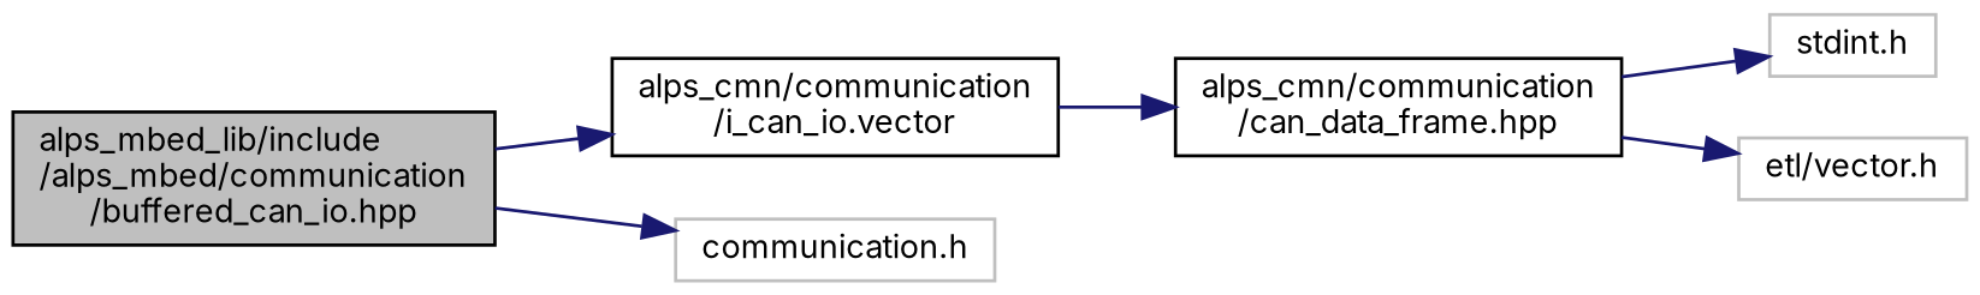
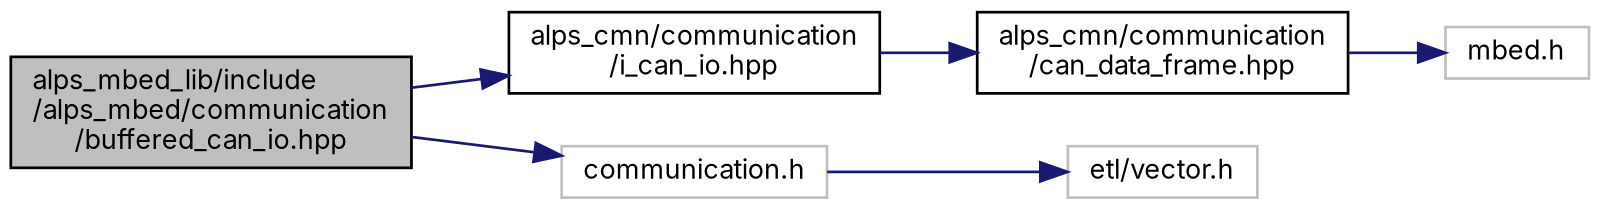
  digraph {
    fontname=Inter
    rankdir=LR
    node [color=black fillcolor=white fontname=Inter fontsize=10 shape=record style=filled]
    edge [color=midnightblue fontname=Inter fontsize=10 labelfontname=Helvetica labelfontsize=10 style=solid]
    n1 [fillcolor=grey75 fontcolor=black height=0.2 label="alps_mbed_lib/include\l/alps_mbed/communication\l/buffered_can_io.hpp" width=0.4]
-   n2 [height=0.2 label="alps_cmn/communication\l/i_can_io.vector" width=0.4]
+   n2 [height=0.2 label="alps_cmn/communication\l/i_can_io.hpp" width=0.4]
    n3 [color=grey75 height=0.2 label="communication.h" width=0.4]
    n4 [height=0.2 label="alps_cmn/communication\l/can_data_frame.hpp" width=0.4]
-   n5 [color=grey75 height=0.2 label="stdint.h" width=0.4]
+   n5 [color=grey75 height=0.2 label="mbed.h" width=0.4]
    n6 [color=grey75 height=0.2 label="etl/vector.h" width=0.4]
    n1 -> n2
    n1 -> n3
    n2 -> n4
    n4 -> n5
-   n4 -> n6
+   n3 -> n6
  }
